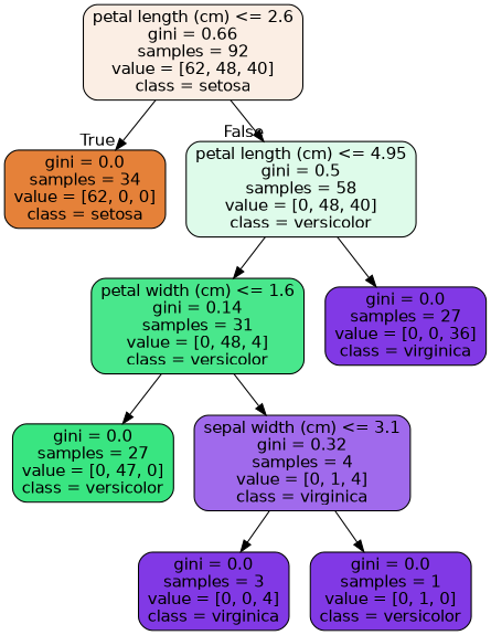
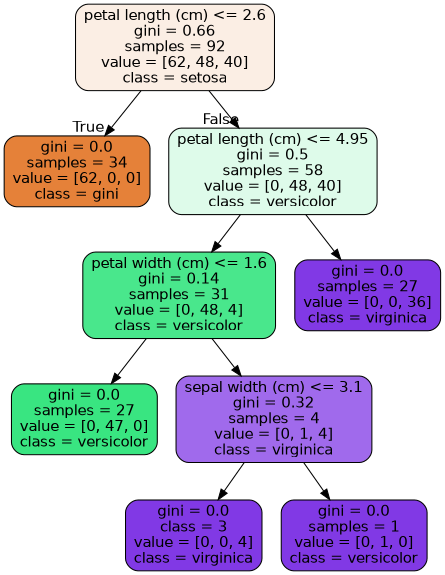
  digraph {
    node [color=black fillcolor="#8139e5" fontname=helvetica shape=box style="filled, rounded"]
    edge [fontname=helvetica]
    n1 [fillcolor="#fbeee4" label="petal length (cm) <= 2.6\ngini = 0.66\nsamples = 92\nvalue = [62, 48, 40]\nclass = setosa"]
-   n2 [fillcolor="#e58139" label="gini = 0.0\nsamples = 34\nvalue = [62, 0, 0]\nclass = setosa"]
+   n2 [fillcolor="#e58139" label="gini = 0.0\nsamples = 34\nvalue = [62, 0, 0]\nclass = gini"]
    n3 [fillcolor="#defbea" label="petal length (cm) <= 4.95\ngini = 0.5\nsamples = 58\nvalue = [0, 48, 40]\nclass = versicolor"]
    n4 [fillcolor="#49e78c" label="petal width (cm) <= 1.6\ngini = 0.14\nsamples = 31\nvalue = [0, 48, 4]\nclass = versicolor"]
    n5 [label="gini = 0.0\nsamples = 27\nvalue = [0, 0, 36]\nclass = virginica"]
    n6 [fillcolor="#39e581" label="gini = 0.0\nsamples = 27\nvalue = [0, 47, 0]\nclass = versicolor"]
    n7 [fillcolor="#a06aec" label="sepal width (cm) <= 3.1\ngini = 0.32\nsamples = 4\nvalue = [0, 1, 4]\nclass = virginica"]
-   n8 [label="gini = 0.0\nsamples = 3\nvalue = [0, 0, 4]\nclass = virginica"]
+   n8 [label="gini = 0.0\nclass = 3\nvalue = [0, 0, 4]\nclass = virginica"]
    n9 [label="gini = 0.0\nsamples = 1\nvalue = [0, 1, 0]\nclass = versicolor"]
    n1 -> n2 [headlabel=True labelangle=45 labeldistance=2.5]
    n1 -> n3 [headlabel=False labelangle=-45 labeldistance=2.5]
    n3 -> n4
    n3 -> n5
    n4 -> n6
    n4 -> n7
    n7 -> n8
    n7 -> n9
  }
